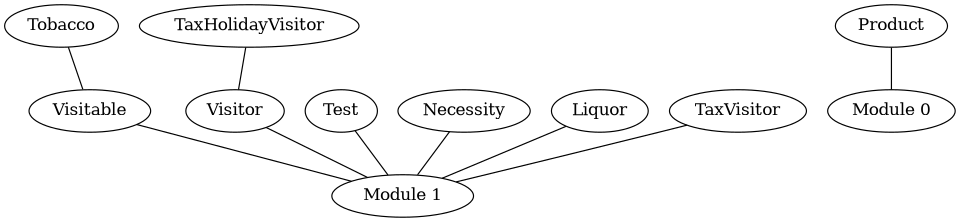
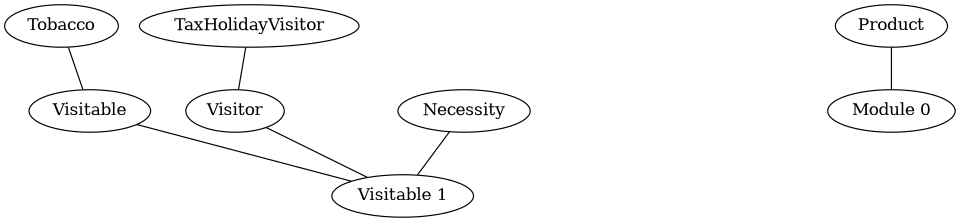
  graph {
    Tobacco
    Visitable
    TaxHolidayVisitor
    Visitor
-   "Module 1"
-   Test
+   "Module 1" [label="Visitable 1"]
    Necessity
-   Liquor
-   TaxVisitor
    n10 [label="Module 0"]
    Product
    Tobacco -- Visitable
    Visitable -- "Module 1"
    TaxHolidayVisitor -- Visitor
    Visitor -- "Module 1"
-   Test -- "Module 1"
    Necessity -- "Module 1"
-   Liquor -- "Module 1"
-   TaxVisitor -- "Module 1"
    Product -- n10
  }
